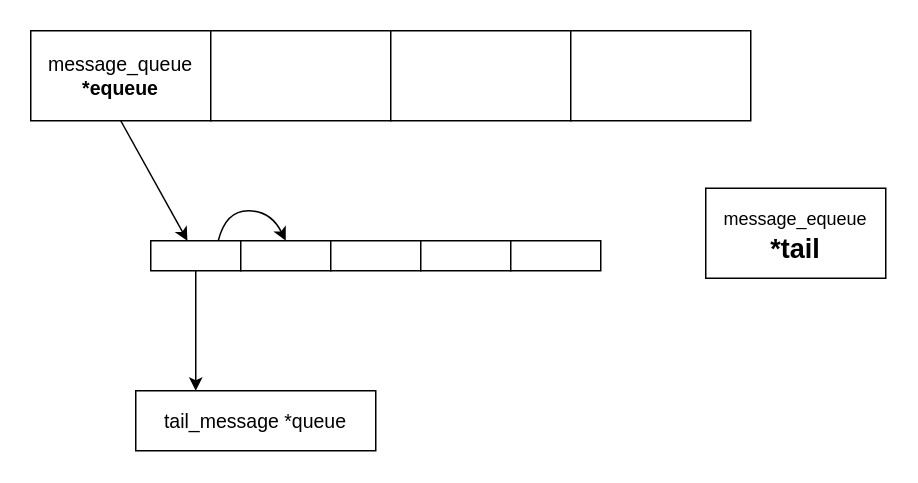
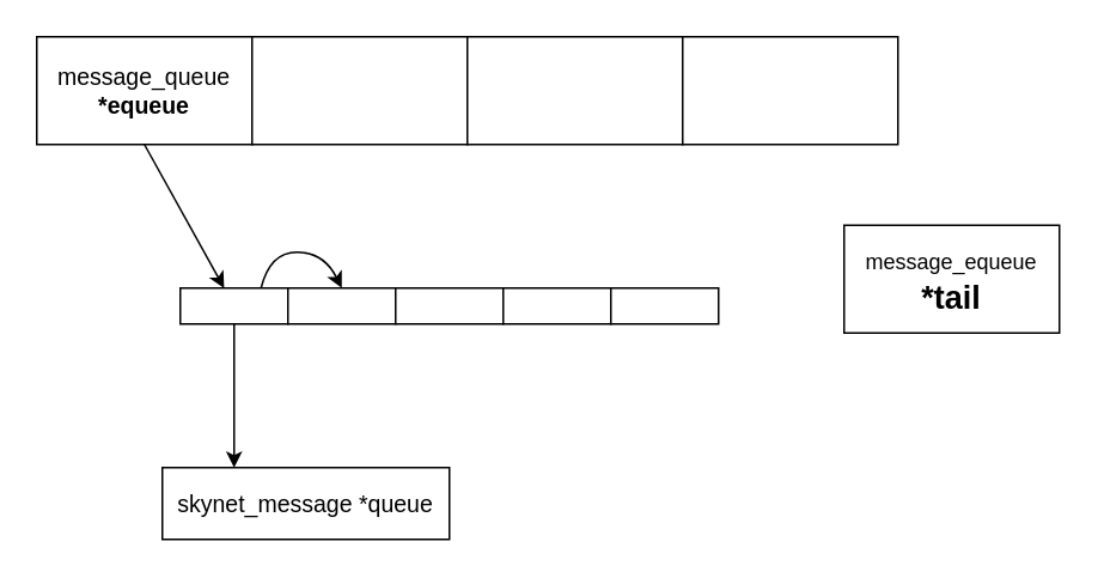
  <mxCell id="0" />
  <mxCell id="1" parent="0" />
  <mxCell id="2" value="&lt;span style=&quot;font-weight: 400; text-align: left; font-size: 13px;&quot;&gt;message_queue&lt;br style=&quot;font-size: 13px;&quot;&gt;&lt;/span&gt;*equeue" style="rounded=0;whiteSpace=wrap;html=1;fontSize=13;fontStyle=1" vertex="1" parent="1"><mxGeometry x="20" y="20" width="120" height="60" as="geometry" /></mxCell>
  <mxCell id="3" value="" style="rounded=0;whiteSpace=wrap;html=1;fontSize=18;fontStyle=1" vertex="1" parent="1"><mxGeometry x="140" y="20" width="120" height="60" as="geometry" /></mxCell>
  <mxCell id="4" value="" style="rounded=0;whiteSpace=wrap;html=1;fontSize=18;fontStyle=1" vertex="1" parent="1"><mxGeometry x="260" y="20" width="120" height="60" as="geometry" /></mxCell>
  <mxCell id="5" value="" style="rounded=0;whiteSpace=wrap;html=1;fontSize=18;fontStyle=1" vertex="1" parent="1"><mxGeometry x="380" y="20" width="120" height="60" as="geometry" /></mxCell>
  <mxCell id="6" value="&lt;font style=&quot;font-size: 12px ; font-weight: normal&quot;&gt;message_equeue&lt;/font&gt;&lt;br&gt;*tail" style="rounded=0;whiteSpace=wrap;html=1;fontSize=18;fontStyle=1" vertex="1" parent="1"><mxGeometry x="470" y="125" width="120" height="60" as="geometry" /></mxCell>
  <mxCell id="7" value="" style="rounded=0;whiteSpace=wrap;html=1;fontSize=10;fontStyle=1" vertex="1" parent="1"><mxGeometry x="100" y="160" width="60" height="20" as="geometry" /></mxCell>
  <mxCell id="8" value="" style="endArrow=classic;html=1;fontSize=18;exitX=0.5;exitY=1;exitDx=0;exitDy=0;" edge="1" parent="1" source="2" target="7"><mxGeometry width="50" height="50" relative="1" as="geometry"><mxPoint x="150" y="120" as="sourcePoint" /><mxPoint x="380" y="150" as="targetPoint" /></mxGeometry></mxCell>
  <mxCell id="9" value="" style="rounded=0;whiteSpace=wrap;html=1;fontSize=18;fontStyle=1" vertex="1" parent="1"><mxGeometry x="160" y="160" width="60" height="20" as="geometry" /></mxCell>
  <mxCell id="10" value="" style="rounded=0;whiteSpace=wrap;html=1;fontSize=18;fontStyle=1" vertex="1" parent="1"><mxGeometry x="220" y="160" width="60" height="20" as="geometry" /></mxCell>
  <mxCell id="11" value="" style="rounded=0;whiteSpace=wrap;html=1;fontSize=18;fontStyle=1" vertex="1" parent="1"><mxGeometry x="280" y="160" width="60" height="20" as="geometry" /></mxCell>
  <mxCell id="12" value="" style="rounded=0;whiteSpace=wrap;html=1;fontSize=18;fontStyle=1" vertex="1" parent="1"><mxGeometry x="340" y="160" width="60" height="20" as="geometry" /></mxCell>
  <mxCell id="13" value="" style="curved=1;endArrow=classic;html=1;fontSize=10;entryX=0.5;entryY=0;entryDx=0;entryDy=0;exitX=0.75;exitY=0;exitDx=0;exitDy=0;" edge="1" parent="1" source="7" target="9"><mxGeometry width="50" height="50" relative="1" as="geometry"><mxPoint x="120" y="160" as="sourcePoint" /><mxPoint x="170" y="110" as="targetPoint" /><Array as="points"><mxPoint x="150" y="140" /><mxPoint x="180" y="140" /></Array></mxGeometry></mxCell>
  <mxCell id="14" value="" style="endArrow=classic;html=1;fontSize=10;exitX=0.5;exitY=1;exitDx=0;exitDy=0;" edge="1" parent="1" source="7"><mxGeometry width="50" height="50" relative="1" as="geometry"><mxPoint x="140" y="190" as="sourcePoint" /><mxPoint x="130" y="260" as="targetPoint" /></mxGeometry></mxCell>
- <mxCell id="15" value="tail_message *queue" style="whiteSpace=wrap;html=1;fontSize=13;" vertex="1" parent="1"><mxGeometry x="90" y="260" width="160" height="40" as="geometry" /></mxCell>
+ <mxCell id="15" value="skynet_message *queue" style="whiteSpace=wrap;html=1;fontSize=13;" vertex="1" parent="1"><mxGeometry x="90" y="260" width="160" height="40" as="geometry" /></mxCell>
